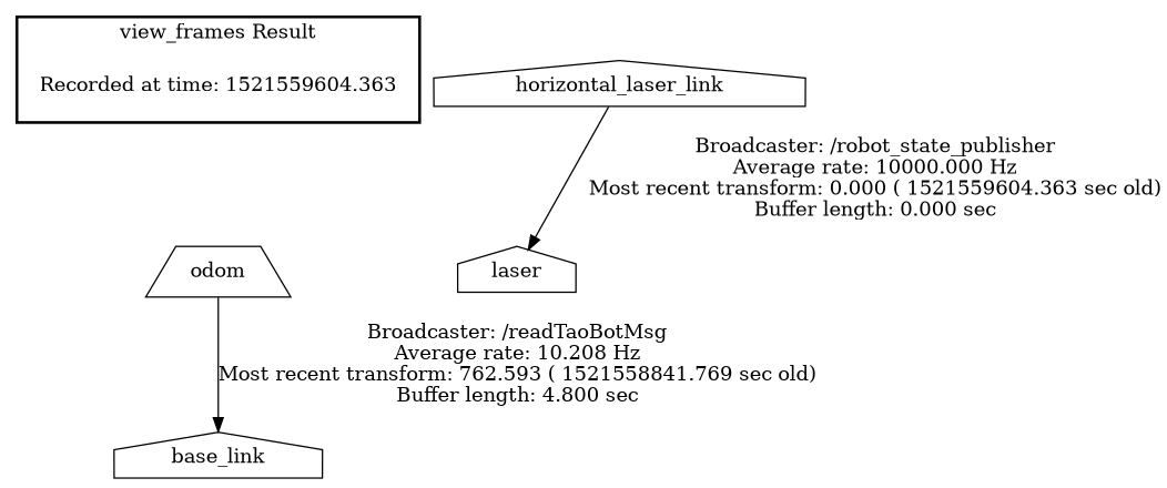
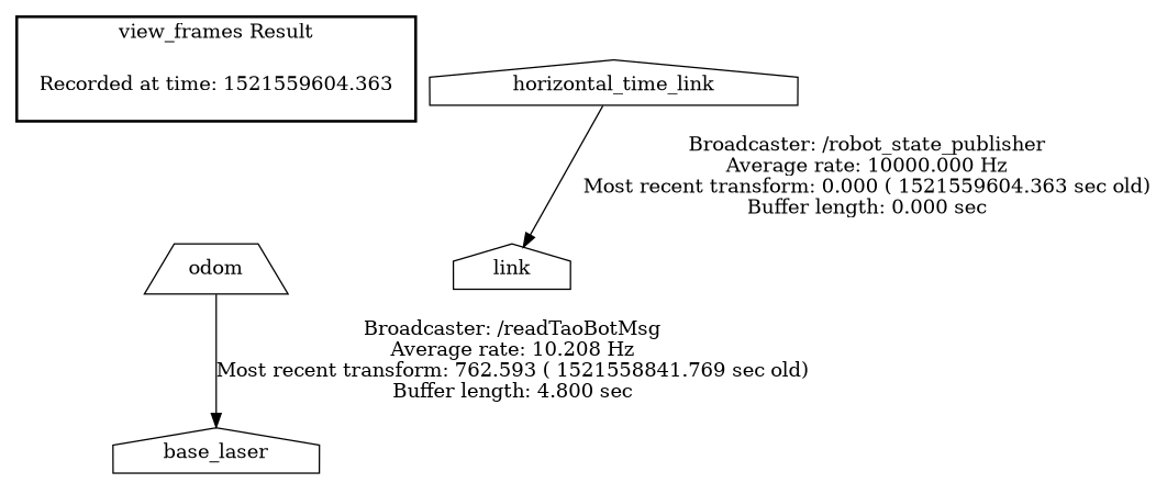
  digraph {
    node [shape=house]
    "Recorded at time: 1521559604.363" [shape=plaintext]
-   laser
+   laser [label=link]
    odom [shape=trapezium]
-   horizontal_laser_link
-   base_link
+   horizontal_laser_link [label=horizontal_time_link]
+   base_link [label=base_laser]
    subgraph cluster_1 {
      color=black
      label="view_frames Result"
      style=bold
      "Recorded at time: 1521559604.363"
    }
    "Recorded at time: 1521559604.363" -> laser [style=invis]
    "Recorded at time: 1521559604.363" -> odom [style=invis]
    odom -> base_link [label="Broadcaster: /readTaoBotMsg\nAverage rate: 10.208 Hz\nMost recent transform: 762.593 ( 1521558841.769 sec old)\nBuffer length: 4.800 sec\n"]
    horizontal_laser_link -> laser [label="Broadcaster: /robot_state_publisher\nAverage rate: 10000.000 Hz\nMost recent transform: 0.000 ( 1521559604.363 sec old)\nBuffer length: 0.000 sec\n"]
  }
